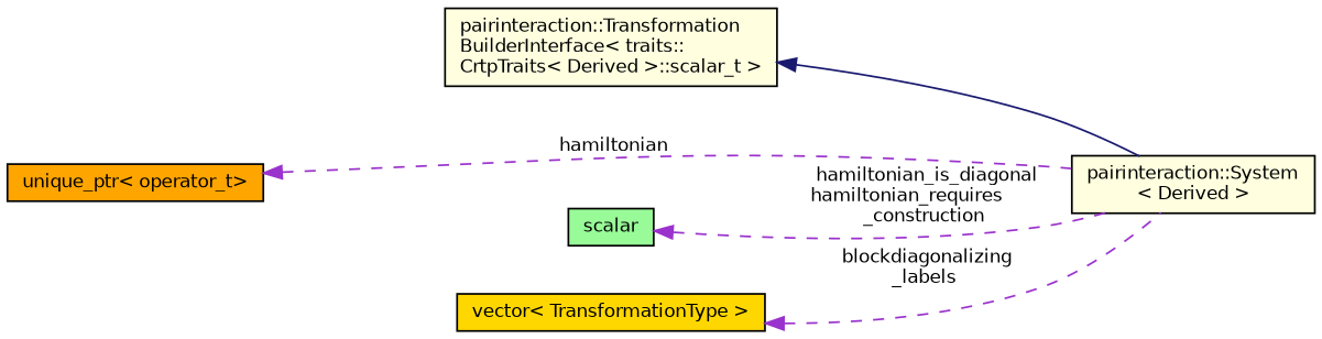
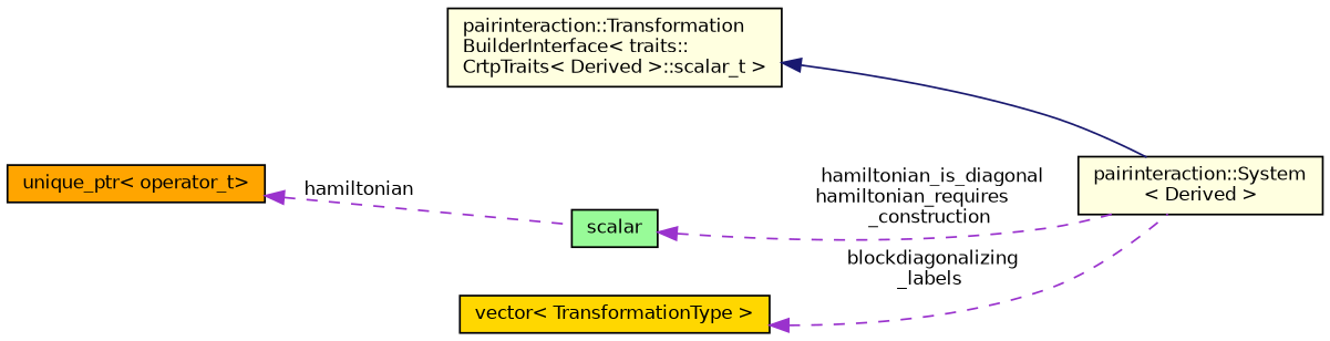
  digraph {
    rankdir=LR
    node [color=black fillcolor=lightyellow fontname=Helvetica fontsize=10 shape=record style=filled]
    edge [color=darkorchid3 dir=back fontname=Helvetica fontsize=10 labelfontname=Helvetica labelfontsize=10 style=dashed]
    n1 [fontcolor=black height=0.2 label="pairinteraction::System\l\< Derived \>" width=0.4]
    n2 [height=0.2 label="pairinteraction::Transformation\lBuilderInterface\< traits::\lCrtpTraits\< Derived \>::scalar_t \>" width=0.4]
    n3 [fillcolor=orange height=0.2 label="unique_ptr\< operator_t\>" width=0.4]
    n4 [fillcolor=palegreen height=0.2 label=scalar width=0.4]
    n5 [fillcolor=gold height=0.2 label="vector\< TransformationType \>" width=0.4]
    n2 -> n1 [color=midnightblue style=solid]
-   n3 -> n1 [label=" hamiltonian"]
+   n3 -> n4 [label=" hamiltonian"]
    n4 -> n1 [label=" hamiltonian_is_diagonal\nhamiltonian_requires\l_construction"]
    n5 -> n1 [label=" blockdiagonalizing\l_labels"]
  }
